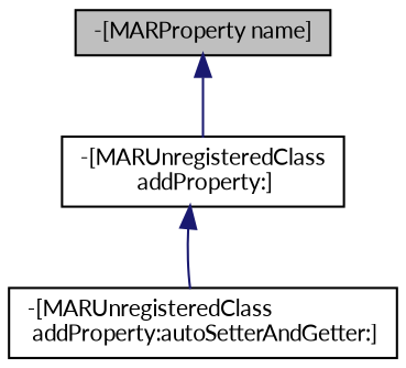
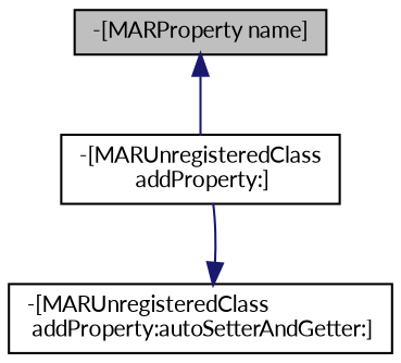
  digraph {
    fontname=Lato
    rankdir=TB
    node [color=black fillcolor=white fontname=Lato fontsize=10 shape=record style=filled]
    edge [color=midnightblue dir=back fontname=Lato fontsize=10 labelfontname=Helvetica labelfontsize=10 style=solid]
    n1 [fillcolor=grey75 fontcolor=black height=0.2 label="-[MARProperty name]" width=0.4]
    n2 [height=0.2 label="-[MARUnregisteredClass\l addProperty:]" width=0.4]
    n3 [height=0.2 label="-[MARUnregisteredClass\l addProperty:autoSetterAndGetter:]" width=0.4]
    n1 -> n2
-   n2 -> n3
+   n3 -> n2
  }
